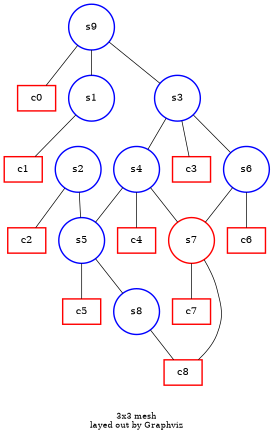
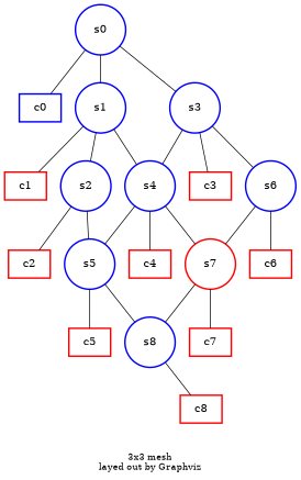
  graph {
    fontsize=12
    label="3x3 mesh\nlayed out by Graphviz"
    node [color=red shape=circle style=bold]
-   s0 [color=blue fixedsize=true width=0.9 label=s9]
-   c0 [shape=box]
+   s0 [color=blue fixedsize=true width=0.9]
+   c0 [color=blue shape=box]
    s1 [color=blue fixedsize=true width=0.9]
    s3 [color=blue fixedsize=true width=0.9]
    c1 [shape=box]
    s2 [color=blue fixedsize=true width=0.9]
    s4 [color=blue fixedsize=true width=0.9]
    c3 [shape=box]
    s6 [color=blue fixedsize=true width=0.9]
    c2 [shape=box]
    s5 [color=blue fixedsize=true width=0.9]
    c4 [shape=box]
    s7 [fixedsize=true width=0.9]
    c5 [shape=box]
    s8 [color=blue fixedsize=true width=0.9]
    c6 [shape=box]
    c7 [shape=box]
    c8 [shape=box]
    s0 -- c0
    s0 -- s1
    s0 -- s3
    s1 -- c1
+   s1 -- s2
+   s1 -- s4
    s3 -- s4
    s3 -- c3
    s3 -- s6
    s2 -- c2
    s2 -- s5
    s4 -- s5
    s4 -- c4
    s4 -- s7
    s6 -- s7
    s6 -- c6
    s5 -- c5
    s5 -- s8
-   s7 -- c8
+   s7 -- s8
    s7 -- c7
    s8 -- c8
  }
